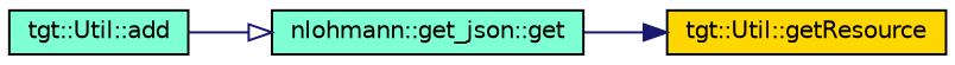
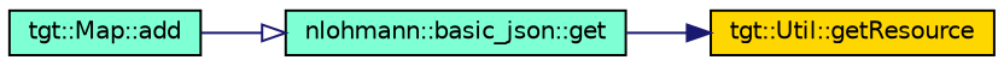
  digraph {
    rankdir=LR
    node [color=black fillcolor=aquamarine fontname=Helvetica fontsize=10 shape=record style=filled]
    edge [color=midnightblue fontname=Helvetica fontsize=10 labelfontname=Helvetica labelfontsize=10 style=solid]
-   n1 [fontcolor=black height=0.2 label="tgt::Util::add" width=0.4]
-   n2 [height=0.2 label="nlohmann::get_json::get" width=0.4]
+   n1 [fontcolor=black height=0.2 label="tgt::Map::add" width=0.4]
+   n2 [height=0.2 label="nlohmann::basic_json::get" width=0.4]
    n3 [fillcolor=gold height=0.2 label="tgt::Util::getResource" width=0.4]
    n1 -> n2 [arrowhead=onormal]
    n2 -> n3 [arrowhead=normal]
  }
